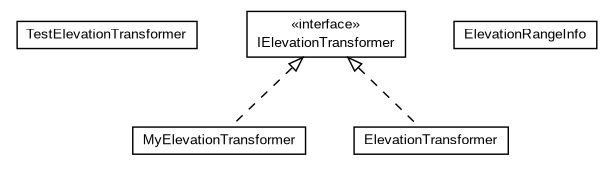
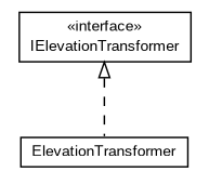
  digraph {
    nodesep=0.25
    ranksep=0.5
    node [fontcolor=black fontname=arial fontsize=10.0 shape=plaintext]
    edge [arrowtail=empty dir=back fontname=arial fontsize=10 headport=p labelfontname=arial labelfontsize=10 style=dashed tailport=p]
-   n1 [label=<<table title="edu.arizona.biosemantics.semanticmarkup.markupelement.elevation.transform.TestElevationTransformer" border="0" cellborder="1" cellspacing="0" cellpadding="2" port="p" href="./TestElevationTransformer.html"> 		<tr><td><table border="0" cellspacing="0" cellpadding="1"> <tr><td align="center" balign="center"> TestElevationTransformer </td></tr> 		</table></td></tr> 		</table>>]
-   n2 [label=<<table title="edu.arizona.biosemantics.semanticmarkup.markupelement.elevation.transform.MyElevationTransformer" border="0" cellborder="1" cellspacing="0" cellpadding="2" port="p" href="./MyElevationTransformer.html"> 		<tr><td><table border="0" cellspacing="0" cellpadding="1"> <tr><td align="center" balign="center"> MyElevationTransformer </td></tr> 		</table></td></tr> 		</table>>]
    n3 [label=<<table title="edu.arizona.biosemantics.semanticmarkup.markupelement.elevation.transform.IElevationTransformer" border="0" cellborder="1" cellspacing="0" cellpadding="2" port="p" href="./IElevationTransformer.html"> 		<tr><td><table border="0" cellspacing="0" cellpadding="1"> <tr><td align="center" balign="center"> &#171;interface&#187; </td></tr> <tr><td align="center" balign="center"> IElevationTransformer </td></tr> 		</table></td></tr> 		</table>>]
    n4 [label=<<table title="edu.arizona.biosemantics.semanticmarkup.markupelement.elevation.transform.ElevationTransformer" border="0" cellborder="1" cellspacing="0" cellpadding="2" port="p" href="./ElevationTransformer.html"> 		<tr><td><table border="0" cellspacing="0" cellpadding="1"> <tr><td align="center" balign="center"> ElevationTransformer </td></tr> 		</table></td></tr> 		</table>>]
-   n5 [label=<<table title="edu.arizona.biosemantics.semanticmarkup.markupelement.elevation.transform.ElevationTransformer.ElevationRangeInfo" border="0" cellborder="1" cellspacing="0" cellpadding="2" port="p" href="./ElevationTransformer.ElevationRangeInfo.html"> 		<tr><td><table border="0" cellspacing="0" cellpadding="1"> <tr><td align="center" balign="center"> ElevationRangeInfo </td></tr> 		</table></td></tr> 		</table>>]
-   n3 -> n2
    n3 -> n4
  }
